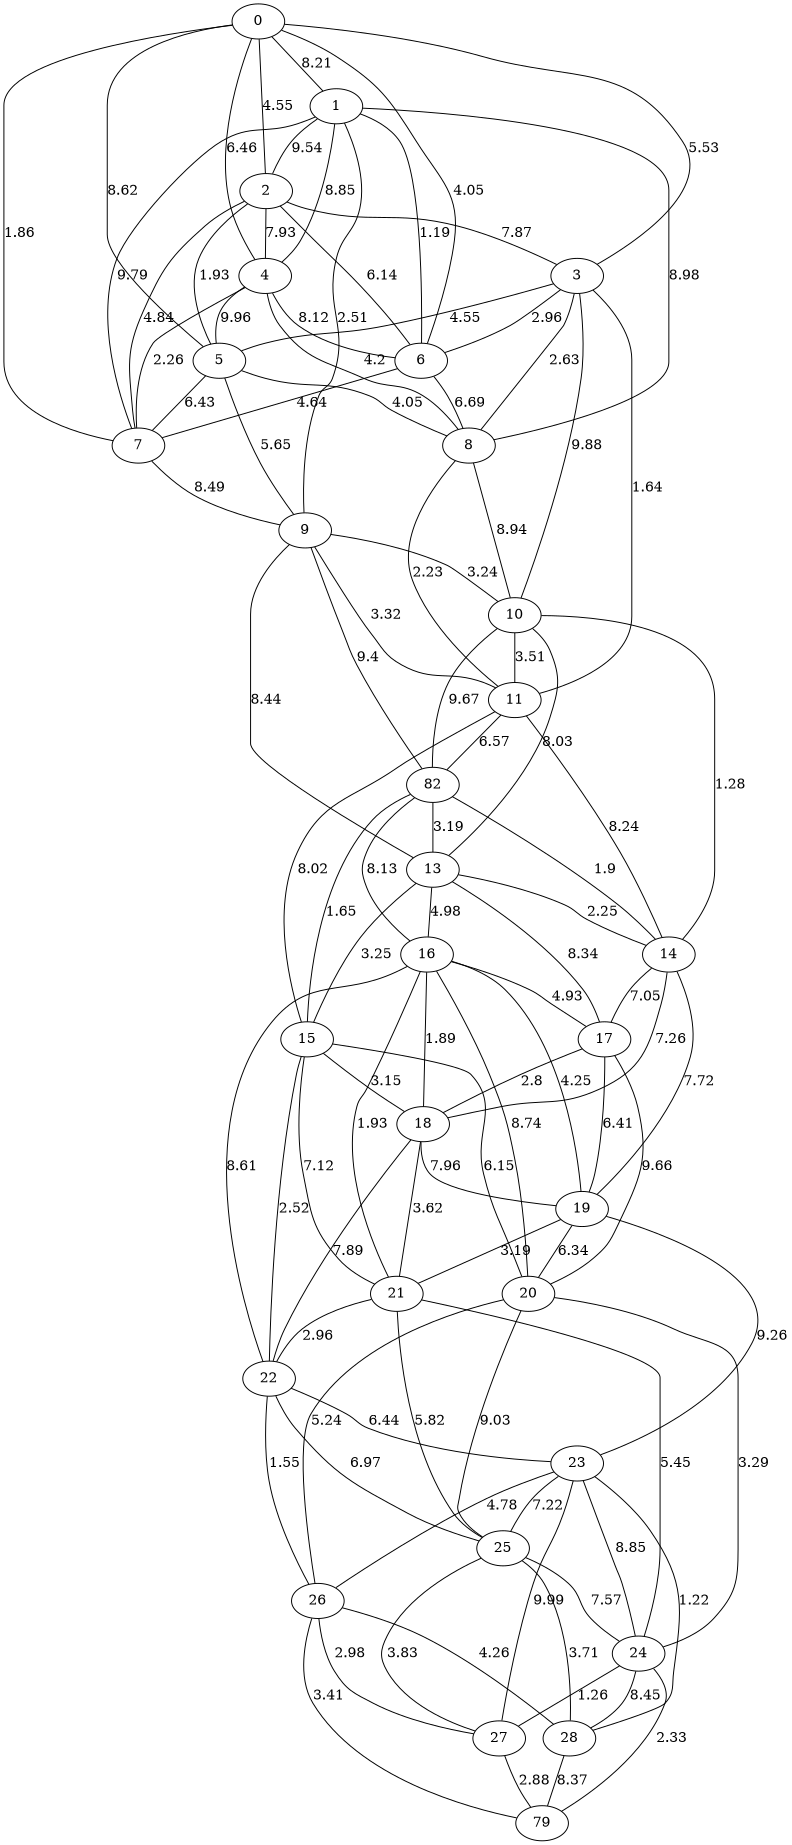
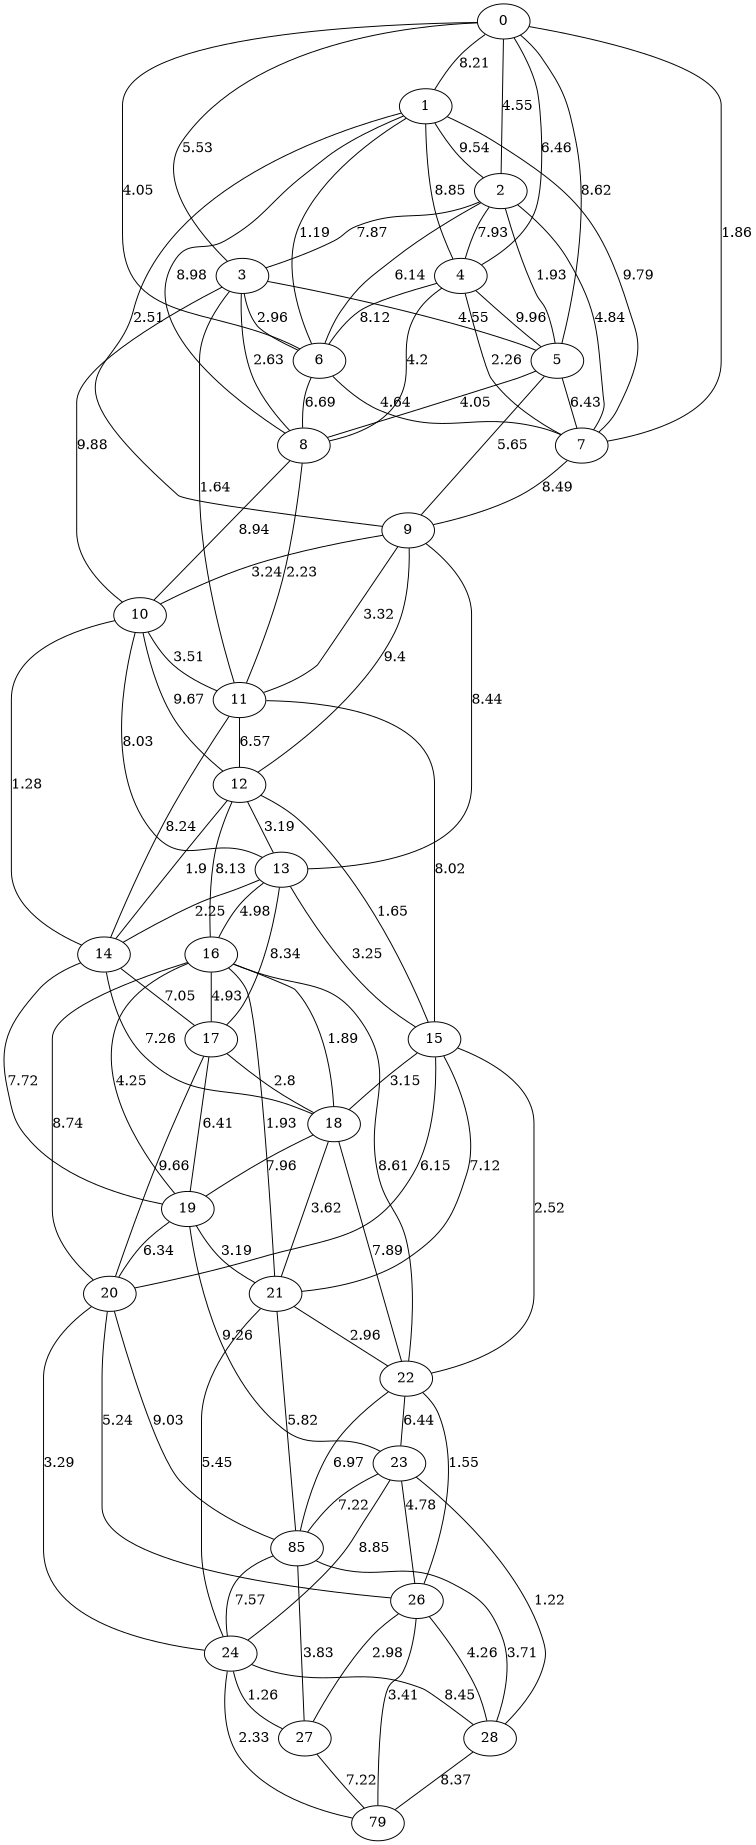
  graph {
    0
    1
    2
    3
    4
    5
    6
    7
    8
    9
    10
    11
-   12 [label=82]
+   12
    13
    14
    15
    16
    17
    18
    19
    20
    21
    22
    23
    24
-   25
+   25 [label=85]
    26
    27
    28
    n30 [label=79]
    0 -- 1 [label=8.21]
    0 -- 2 [label=4.55]
    0 -- 3 [label=5.53]
    0 -- 4 [label=6.46]
    0 -- 5 [label=8.62]
    0 -- 6 [label=4.05]
    0 -- 7 [label=1.86]
    1 -- 2 [label=9.54]
    1 -- 4 [label=8.85]
    1 -- 6 [label=1.19]
    1 -- 7 [label=9.79]
    1 -- 8 [label=8.98]
    1 -- 9 [label=2.51]
    2 -- 3 [label=7.87]
    2 -- 4 [label=7.93]
    2 -- 5 [label=1.93]
    2 -- 6 [label=6.14]
    2 -- 7 [label=4.84]
    3 -- 5 [label=4.55]
    3 -- 6 [label=2.96]
    3 -- 8 [label=2.63]
    3 -- 10 [label=9.88]
    3 -- 11 [label=1.64]
    4 -- 5 [label=9.96]
    4 -- 6 [label=8.12]
    4 -- 7 [label=2.26]
    4 -- 8 [label=4.2]
    5 -- 7 [label=6.43]
    5 -- 8 [label=4.05]
    5 -- 9 [label=5.65]
    6 -- 7 [label=4.64]
    6 -- 8 [label=6.69]
    7 -- 9 [label=8.49]
    8 -- 10 [label=8.94]
    8 -- 11 [label=2.23]
    9 -- 10 [label=3.24]
    9 -- 11 [label=3.32]
    9 -- 12 [label=9.4]
    9 -- 13 [label=8.44]
    10 -- 11 [label=3.51]
    10 -- 12 [label=9.67]
    10 -- 13 [label=8.03]
    10 -- 14 [label=1.28]
    11 -- 12 [label=6.57]
    11 -- 14 [label=8.24]
    11 -- 15 [label=8.02]
    12 -- 13 [label=3.19]
    12 -- 14 [label=1.9]
    12 -- 15 [label=1.65]
    12 -- 16 [label=8.13]
    13 -- 14 [label=2.25]
    13 -- 15 [label=3.25]
    13 -- 16 [label=4.98]
    13 -- 17 [label=8.34]
    14 -- 17 [label=7.05]
    14 -- 18 [label=7.26]
    14 -- 19 [label=7.72]
    15 -- 18 [label=3.15]
    15 -- 20 [label=6.15]
    15 -- 21 [label=7.12]
    15 -- 22 [label=2.52]
    16 -- 17 [label=4.93]
    16 -- 18 [label=1.89]
    16 -- 19 [label=4.25]
    16 -- 20 [label=8.74]
    16 -- 21 [label=1.93]
    16 -- 22 [label=8.61]
    17 -- 18 [label=2.8]
    17 -- 19 [label=6.41]
    17 -- 20 [label=9.66]
    18 -- 19 [label=7.96]
    18 -- 21 [label=3.62]
    18 -- 22 [label=7.89]
    19 -- 20 [label=6.34]
    19 -- 21 [label=3.19]
    19 -- 23 [label=9.26]
    20 -- 24 [label=3.29]
    20 -- 25 [label=9.03]
    20 -- 26 [label=5.24]
    21 -- 22 [label=2.96]
    21 -- 24 [label=5.45]
    21 -- 25 [label=5.82]
    22 -- 23 [label=6.44]
    22 -- 25 [label=6.97]
    22 -- 26 [label=1.55]
    23 -- 24 [label=8.85]
    23 -- 25 [label=7.22]
    23 -- 26 [label=4.78]
-   23 -- 27 [label=9.99]
    23 -- 28 [label=1.22]
    24 -- 27 [label=1.26]
    24 -- 28 [label=8.45]
    24 -- n30 [label=2.33]
    25 -- 24 [label=7.57]
    25 -- 27 [label=3.83]
    25 -- 28 [label=3.71]
    26 -- 27 [label=2.98]
    26 -- 28 [label=4.26]
    26 -- n30 [label=3.41]
-   27 -- n30 [label=2.88]
+   27 -- n30 [label=7.22]
    28 -- n30 [label=8.37]
  }
